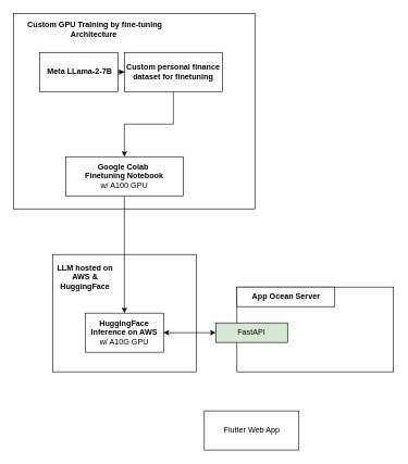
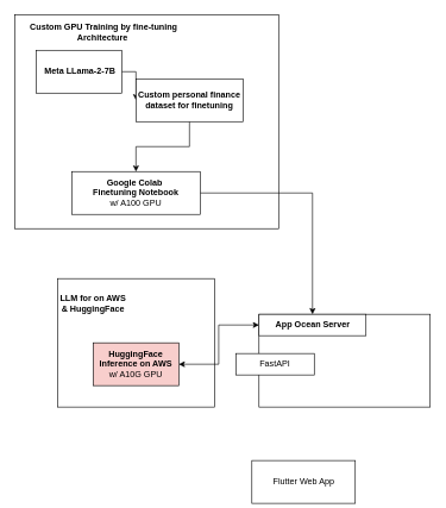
  <mxCell id="0" />
  <mxCell id="1" parent="0" />
  <mxCell id="2" value="" style="rounded=0;whiteSpace=wrap;html=1;" vertex="1" parent="1"><mxGeometry x="362.5" y="440" width="240" height="130" as="geometry" /></mxCell>
  <mxCell id="3" value="" style="rounded=0;whiteSpace=wrap;html=1;" vertex="1" parent="1"><mxGeometry x="80" y="390" width="220" height="180" as="geometry" /></mxCell>
  <mxCell id="4" value="" style="rounded=0;whiteSpace=wrap;html=1;" vertex="1" parent="1"><mxGeometry x="20" y="20" width="370" height="300" as="geometry" /></mxCell>
- <mxCell id="5" value="FastAPI" style="rounded=0;whiteSpace=wrap;html=1;fillColor=#d5e8d4;" vertex="1" parent="1"><mxGeometry x="330" y="495" width="110" height="30" as="geometry" /></mxCell>
- <mxCell id="6" style="edgeStyle=elbowEdgeStyle;rounded=0;orthogonalLoop=1;jettySize=auto;html=1;entryX=0;entryY=0.5;entryDx=0;entryDy=0;startArrow=classic;startFill=1;" edge="1" parent="1" source="7" target="5"><mxGeometry relative="1" as="geometry" /></mxCell>
- <mxCell id="7" value="&lt;b&gt;HuggingFace Inference on AWS&lt;br&gt;&lt;/b&gt;w/ A10G GPU" style="rounded=0;whiteSpace=wrap;html=1;" vertex="1" parent="1"><mxGeometry x="130" y="480" width="120" height="60" as="geometry" /></mxCell>
+ <mxCell id="5" value="FastAPI" style="rounded=0;whiteSpace=wrap;html=1;" vertex="1" parent="1"><mxGeometry x="330" y="495" width="110" height="30" as="geometry" /></mxCell>
+ <mxCell id="6" style="edgeStyle=elbowEdgeStyle;rounded=0;orthogonalLoop=1;jettySize=auto;html=1;startArrow=classic;startFill=1;" edge="1" parent="1" source="7" target="15"><mxGeometry relative="1" as="geometry" /></mxCell>
+ <mxCell id="7" value="&lt;b&gt;HuggingFace Inference on AWS&lt;br&gt;&lt;/b&gt;w/ A10G GPU" style="rounded=0;whiteSpace=wrap;html=1;fillColor=#f8cecc;" vertex="1" parent="1"><mxGeometry x="130" y="480" width="120" height="60" as="geometry" /></mxCell>
  <mxCell id="8" style="edgeStyle=orthogonalEdgeStyle;rounded=0;orthogonalLoop=1;jettySize=auto;html=1;" edge="1" parent="1" source="9" target="13"><mxGeometry relative="1" as="geometry" /></mxCell>
- <mxCell id="9" value="&lt;b&gt;&amp;nbsp;Meta LLama-2-7B&lt;/b&gt;" style="rounded=0;whiteSpace=wrap;html=1;" vertex="1" parent="1"><mxGeometry x="60" y="80" width="120" height="60" as="geometry" /></mxCell>
- <mxCell id="10" style="edgeStyle=orthogonalEdgeStyle;rounded=0;orthogonalLoop=1;jettySize=auto;html=1;" edge="1" parent="1" source="11" target="7"><mxGeometry relative="1" as="geometry" /></mxCell>
+ <mxCell id="9" value="&lt;b&gt;&amp;nbsp;Meta LLama-2-7B&lt;/b&gt;" style="rounded=0;whiteSpace=wrap;html=1;" vertex="1" parent="1"><mxGeometry x="50" y="70" width="120" height="60" as="geometry" /></mxCell>
+ <mxCell id="10" style="edgeStyle=orthogonalEdgeStyle;rounded=0;orthogonalLoop=1;jettySize=auto;html=1;" edge="1" parent="1" source="11" target="15"><mxGeometry relative="1" as="geometry" /></mxCell>
  <mxCell id="11" value="&lt;b&gt;Google Colab&lt;/b&gt;&amp;nbsp;&lt;br&gt;&lt;b style=&quot;border-color: var(--border-color);&quot;&gt;Finetuning Notebook&lt;/b&gt;&lt;br style=&quot;border-color: var(--border-color);&quot;&gt;w/ A100 GPU" style="rounded=0;whiteSpace=wrap;html=1;" vertex="1" parent="1"><mxGeometry x="100" y="240" width="180" height="60" as="geometry" /></mxCell>
  <mxCell id="12" style="edgeStyle=orthogonalEdgeStyle;rounded=0;orthogonalLoop=1;jettySize=auto;html=1;" edge="1" parent="1" source="13" target="11"><mxGeometry relative="1" as="geometry" /></mxCell>
- <mxCell id="13" value="&lt;b&gt;Custom personal finance dataset for finetuning&lt;/b&gt;" style="rounded=0;whiteSpace=wrap;html=1;" vertex="1" parent="1"><mxGeometry x="190" y="80" width="150" height="60" as="geometry" /></mxCell>
- <mxCell id="14" value="Flutter Web App" style="rounded=0;whiteSpace=wrap;html=1;" vertex="1" parent="1"><mxGeometry x="312.5" y="630" width="145" height="60" as="geometry" /></mxCell>
+ <mxCell id="13" value="&lt;b&gt;Custom personal finance dataset for finetuning&lt;/b&gt;" style="rounded=0;whiteSpace=wrap;html=1;" vertex="1" parent="1"><mxGeometry x="190" y="110" width="150" height="60" as="geometry" /></mxCell>
+ <mxCell id="14" value="Flutter Web App" style="rounded=0;whiteSpace=wrap;html=1;" vertex="1" parent="1"><mxGeometry x="352.5" y="645" width="145" height="60" as="geometry" /></mxCell>
  <mxCell id="15" value="&lt;b&gt;App Ocean Server&lt;/b&gt;" style="rounded=0;whiteSpace=wrap;html=1;" vertex="1" parent="1"><mxGeometry x="362.5" y="440" width="150" height="30" as="geometry" /></mxCell>
  <mxCell id="16" value="&lt;b&gt;Custom GPU Training by fine-tuning Architecture&amp;nbsp;&lt;/b&gt;" style="text;html=1;strokeColor=none;fillColor=none;align=center;verticalAlign=middle;whiteSpace=wrap;rounded=0;" vertex="1" parent="1"><mxGeometry x="20" y="30" width="250" height="30" as="geometry" /></mxCell>
- <mxCell id="17" value="&lt;b&gt;LLM hosted on AWS &amp;amp; HuggingFace&lt;/b&gt;" style="text;html=1;strokeColor=none;fillColor=none;align=center;verticalAlign=middle;whiteSpace=wrap;rounded=0;" vertex="1" parent="1"><mxGeometry x="80" y="400" width="100" height="50" as="geometry" /></mxCell>
+ <mxCell id="17" value="&lt;b&gt;LLM for on AWS &amp;amp; HuggingFace&lt;/b&gt;" style="text;html=1;strokeColor=none;fillColor=none;align=center;verticalAlign=middle;whiteSpace=wrap;rounded=0;" vertex="1" parent="1"><mxGeometry x="80" y="400" width="100" height="50" as="geometry" /></mxCell>
